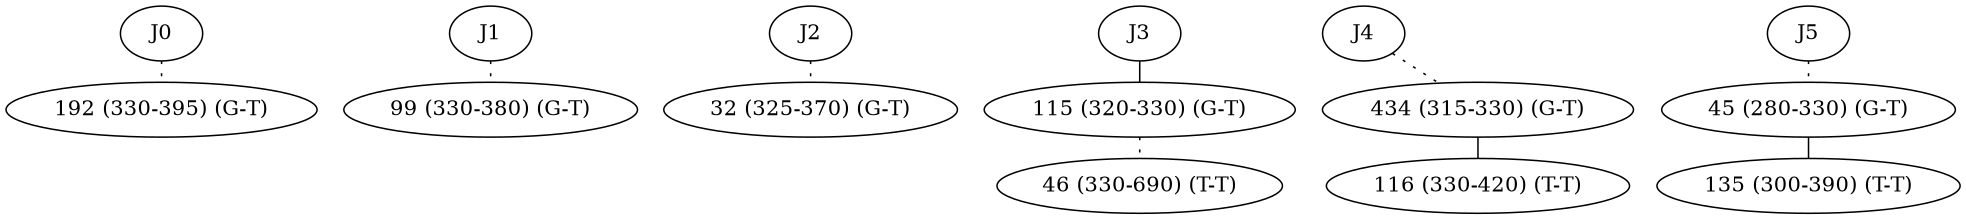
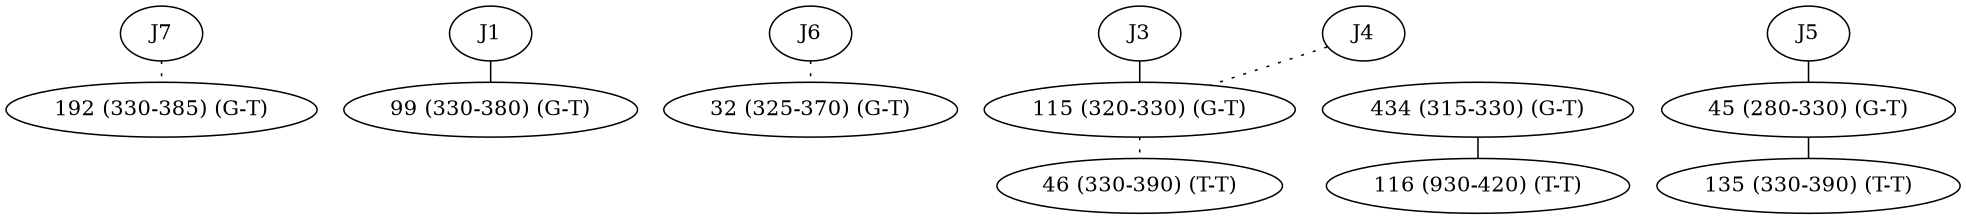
  graph {
    fontname="DejaVu Serif"
    ranksep=0.2
    node [fontname="DejaVu Serif"]
    edge [fontname="DejaVu Serif" style=dotted]
-   J0
-   "192 (330-385) (G-T)" [label="192 (330-395) (G-T)"]
+   J0 [label=J7]
+   "192 (330-385) (G-T)"
    J1
    "99 (330-380) (G-T)"
-   J2
+   J2 [label=J6]
    "32 (325-370) (G-T)"
    J3
    "115 (320-330) (G-T)"
-   "46 (330-390) (T-T)" [label="46 (330-690) (T-T)"]
+   "46 (330-390) (T-T)"
    n10 [label="434 (315-330) (G-T)"]
    J4
-   "116 (330-420) (T-T)"
+   "116 (330-420) (T-T)" [label="116 (930-420) (T-T)"]
    J5
    "45 (280-330) (G-T)"
-   "135 (330-390) (T-T)" [label="135 (300-390) (T-T)"]
+   "135 (330-390) (T-T)"
    J0 -- "192 (330-385) (G-T)"
-   J1 -- "99 (330-380) (G-T)"
+   J1 -- "99 (330-380) (G-T)" [style=solid]
    J2 -- "32 (325-370) (G-T)"
    J3 -- "115 (320-330) (G-T)" [style=solid]
    "115 (320-330) (G-T)" -- "46 (330-390) (T-T)" [weight=1.2]
    n10 -- "116 (330-420) (T-T)" [weight=1.2 style=""]
-   J4 -- n10
-   J5 -- "45 (280-330) (G-T)"
+   J4 -- "115 (320-330) (G-T)"
+   J5 -- "45 (280-330) (G-T)" [style=solid]
    "45 (280-330) (G-T)" -- "135 (330-390) (T-T)" [weight=1.2 style=""]
  }
